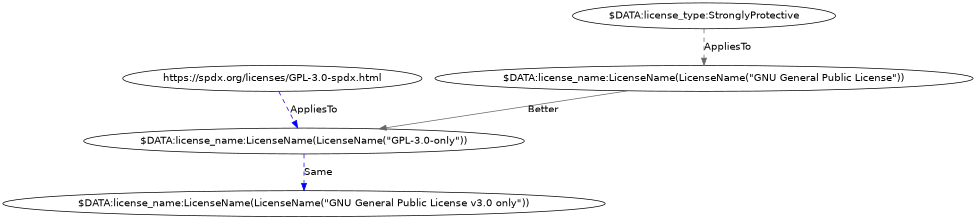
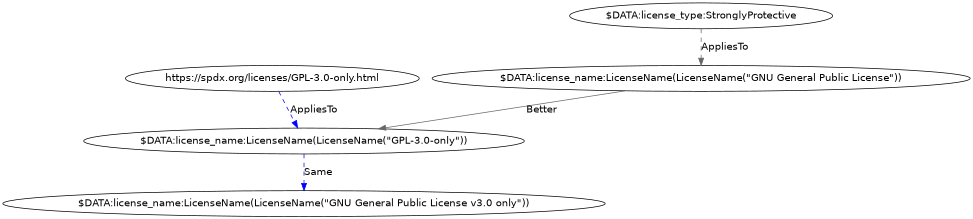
  digraph {
    fontname="DejaVu Sans"
    node [fontname="DejaVu Sans"]
    edge [color=blue fontname="DejaVu Sans" style=dashed]
    n1 [label="$DATA:license_name:LicenseName(LicenseName(\"GNU General Public License v3.0 only\"))"]
    n2 [label="$DATA:license_name:LicenseName(LicenseName(\"GPL-3.0-only\"))"]
-   n3 [label="https://spdx.org/licenses/GPL-3.0-spdx.html"]
+   n3 [label="https://spdx.org/licenses/GPL-3.0-only.html"]
    n4 [label="$DATA:license_name:LicenseName(LicenseName(\"GNU General Public License\"))"]
    n5 [label="$DATA:license_type:StronglyProtective"]
    n2 -> n1 [label=Same]
    n3 -> n2 [label=AppliesTo]
    n4 -> n2 [color=gray40 label=Better style=solid]
    n5 -> n4 [color=gray40 label=AppliesTo]
  }
